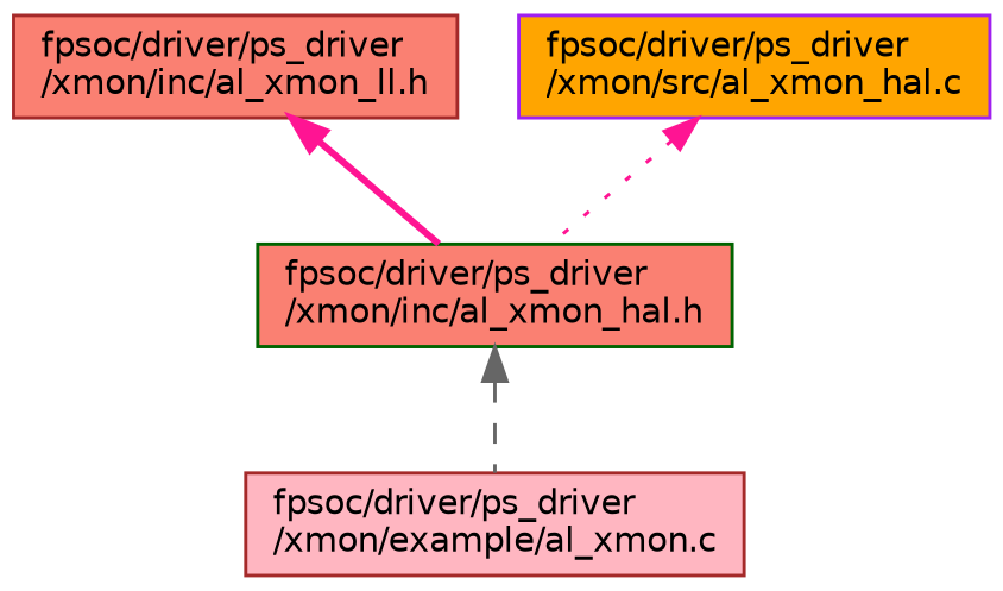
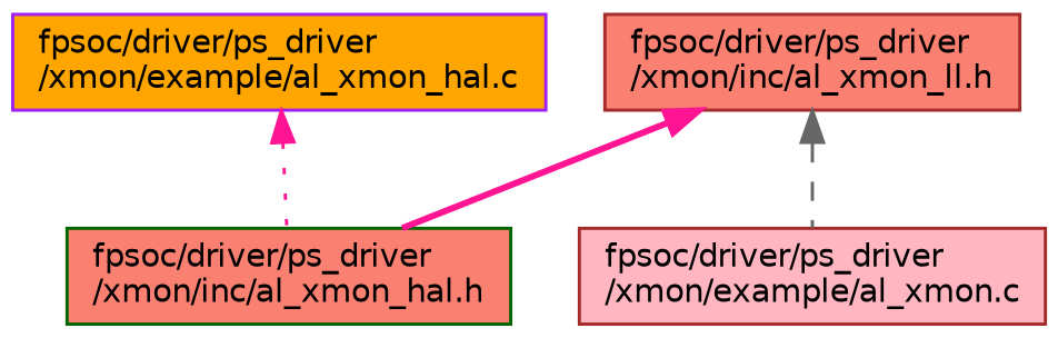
  digraph {
    node [color=brown fillcolor=salmon fontname=Helvetica fontsize=10 shape=record style=filled]
    edge [color=deeppink dir=back fontname=Helvetica fontsize=10 labelfontname=Helvetica labelfontsize=10]
    n1 [fontcolor=black height=0.2 label="fpsoc/driver/ps_driver\l/xmon/inc/al_xmon_ll.h" width=0.4]
    n2 [color=darkgreen height=0.2 label="fpsoc/driver/ps_driver\l/xmon/inc/al_xmon_hal.h" width=0.4]
    n3 [fillcolor=lightpink height=0.2 label="fpsoc/driver/ps_driver\l/xmon/example/al_xmon.c" width=0.4]
-   n4 [color=purple fillcolor=orange height=0.2 label="fpsoc/driver/ps_driver\l/xmon/src/al_xmon_hal.c" width=0.4]
+   n4 [color=purple fillcolor=orange height=0.2 label="fpsoc/driver/ps_driver\l/xmon/example/al_xmon_hal.c" width=0.4]
    n1 -> n2 [style=bold]
-   n2 -> n3 [color=gray40 style=dashed]
+   n1 -> n3 [color=gray40 style=dashed]
    n4 -> n2 [style=dotted]
  }
